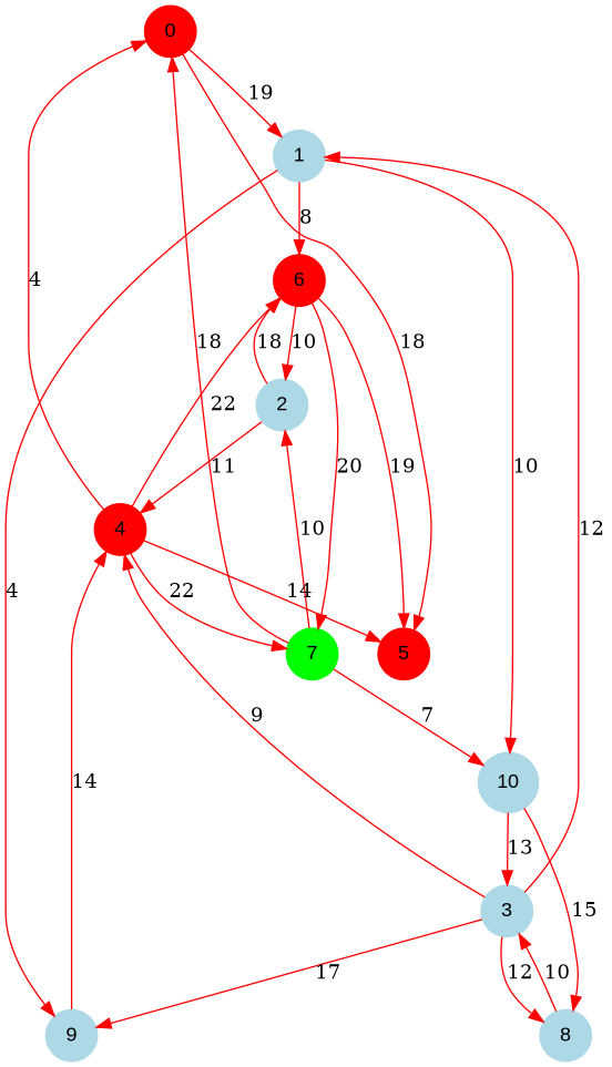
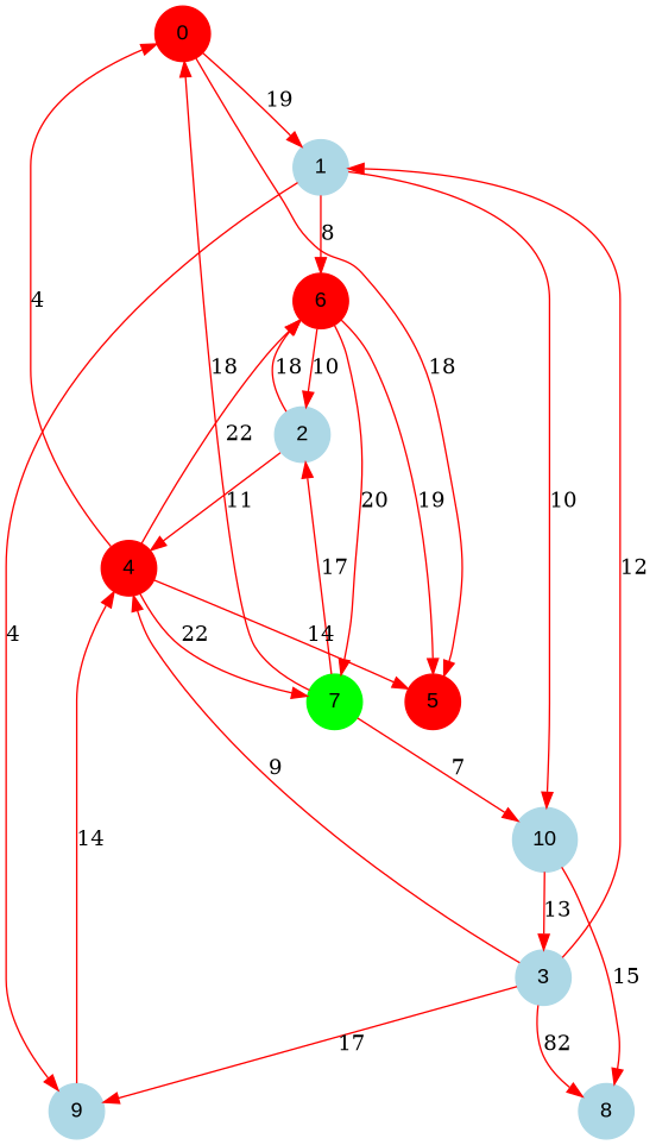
  digraph {
    rankdir=TB
    node [color=lightblue fontname=Arial shape=circle style=filled]
    edge [color=red]
    0 [color=red]
    1
    5 [color=red]
    6 [color=red]
    9
    10
    2
    7 [color=green]
    4 [color=red]
    3
    8
    0 -> 1 [label=19]
    0 -> 5 [label=18]
    1 -> 6 [label=8]
    1 -> 9 [label=4]
    1 -> 10 [label=10]
    6 -> 5 [label=19]
    6 -> 2 [label=10]
    6 -> 7 [label=20]
    9 -> 4 [label=14]
    10 -> 3 [label=13]
    10 -> 8 [label=15]
    2 -> 6 [label=18]
    2 -> 4 [label=11]
    7 -> 0 [label=18]
    7 -> 10 [label=7]
-   7 -> 2 [label=10]
+   7 -> 2 [label=17]
    4 -> 0 [label=4]
    4 -> 5 [label=14]
    4 -> 6 [label=22]
    4 -> 7 [label=22]
    3 -> 1 [label=12]
    3 -> 9 [label=17]
    3 -> 4 [label=9]
-   3 -> 8 [label=12]
-   8 -> 3 [label=10]
+   3 -> 8 [label=82]
  }
